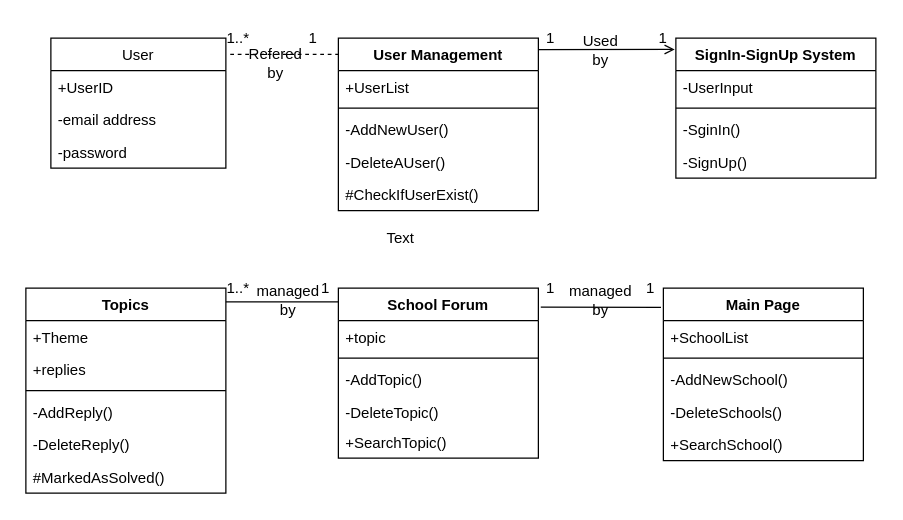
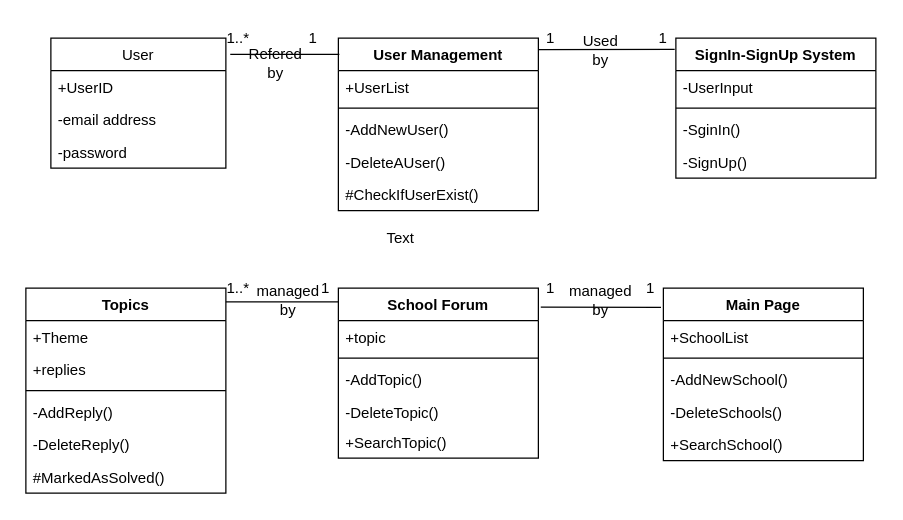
  <mxCell id="0" />
  <mxCell id="1" parent="0" />
  <mxCell id="2" value="SignIn-SignUp System" style="swimlane;fontStyle=1;align=center;verticalAlign=top;childLayout=stackLayout;horizontal=1;startSize=26;horizontalStack=0;resizeParent=1;resizeParentMax=0;resizeLast=0;collapsible=1;marginBottom=0;" parent="1" vertex="1"><mxGeometry x="540" y="30" width="160" height="112" as="geometry" /></mxCell>
  <mxCell id="3" value="-UserInput" style="text;strokeColor=none;fillColor=none;align=left;verticalAlign=top;spacingLeft=4;spacingRight=4;overflow=hidden;rotatable=0;points=[[0,0.5],[1,0.5]];portConstraint=eastwest;" parent="2" vertex="1"><mxGeometry y="26" width="160" height="26" as="geometry" /></mxCell>
  <mxCell id="4" value="" style="line;strokeWidth=1;fillColor=none;align=left;verticalAlign=middle;spacingTop=-1;spacingLeft=3;spacingRight=3;rotatable=0;labelPosition=right;points=[];portConstraint=eastwest;" parent="2" vertex="1"><mxGeometry y="52" width="160" height="8" as="geometry" /></mxCell>
  <mxCell id="5" value="-SginIn()" style="text;strokeColor=none;fillColor=none;align=left;verticalAlign=top;spacingLeft=4;spacingRight=4;overflow=hidden;rotatable=0;points=[[0,0.5],[1,0.5]];portConstraint=eastwest;" parent="2" vertex="1"><mxGeometry y="60" width="160" height="26" as="geometry" /></mxCell>
  <mxCell id="6" value="-SignUp()" style="text;strokeColor=none;fillColor=none;align=left;verticalAlign=top;spacingLeft=4;spacingRight=4;overflow=hidden;rotatable=0;points=[[0,0.5],[1,0.5]];portConstraint=eastwest;" parent="2" vertex="1"><mxGeometry y="86" width="160" height="26" as="geometry" /></mxCell>
  <mxCell id="7" value="User Management" style="swimlane;fontStyle=1;align=center;verticalAlign=top;childLayout=stackLayout;horizontal=1;startSize=26;horizontalStack=0;resizeParent=1;resizeParentMax=0;resizeLast=0;collapsible=1;marginBottom=0;" parent="1" vertex="1"><mxGeometry x="270" y="30" width="160" height="138" as="geometry" /></mxCell>
  <mxCell id="8" value="+UserList" style="text;strokeColor=none;fillColor=none;align=left;verticalAlign=top;spacingLeft=4;spacingRight=4;overflow=hidden;rotatable=0;points=[[0,0.5],[1,0.5]];portConstraint=eastwest;" parent="7" vertex="1"><mxGeometry y="26" width="160" height="26" as="geometry" /></mxCell>
  <mxCell id="9" value="" style="line;strokeWidth=1;fillColor=none;align=left;verticalAlign=middle;spacingTop=-1;spacingLeft=3;spacingRight=3;rotatable=0;labelPosition=right;points=[];portConstraint=eastwest;" parent="7" vertex="1"><mxGeometry y="52" width="160" height="8" as="geometry" /></mxCell>
  <mxCell id="10" value="-AddNewUser()&#10;" style="text;strokeColor=none;fillColor=none;align=left;verticalAlign=top;spacingLeft=4;spacingRight=4;overflow=hidden;rotatable=0;points=[[0,0.5],[1,0.5]];portConstraint=eastwest;" parent="7" vertex="1"><mxGeometry y="60" width="160" height="26" as="geometry" /></mxCell>
  <mxCell id="11" value="-DeleteAUser()&#10;&#10;" style="text;strokeColor=none;fillColor=none;align=left;verticalAlign=top;spacingLeft=4;spacingRight=4;overflow=hidden;rotatable=0;points=[[0,0.5],[1,0.5]];portConstraint=eastwest;" parent="7" vertex="1"><mxGeometry y="86" width="160" height="26" as="geometry" /></mxCell>
  <mxCell id="12" value="#CheckIfUserExist()" style="text;strokeColor=none;fillColor=none;align=left;verticalAlign=top;spacingLeft=4;spacingRight=4;overflow=hidden;rotatable=0;points=[[0,0.5],[1,0.5]];portConstraint=eastwest;" parent="7" vertex="1"><mxGeometry y="112" width="160" height="26" as="geometry" /></mxCell>
  <mxCell id="13" value="User" style="swimlane;fontStyle=0;childLayout=stackLayout;horizontal=1;startSize=26;fillColor=none;horizontalStack=0;resizeParent=1;resizeParentMax=0;resizeLast=0;collapsible=1;marginBottom=0;" parent="1" vertex="1"><mxGeometry x="40" y="30" width="140" height="104" as="geometry"><mxRectangle x="450" y="260" width="60" height="26" as="alternateBounds" /></mxGeometry></mxCell>
  <mxCell id="14" value="+UserID&#10;" style="text;strokeColor=none;fillColor=none;align=left;verticalAlign=top;spacingLeft=4;spacingRight=4;overflow=hidden;rotatable=0;points=[[0,0.5],[1,0.5]];portConstraint=eastwest;" parent="13" vertex="1"><mxGeometry y="26" width="140" height="26" as="geometry" /></mxCell>
  <mxCell id="15" value="-email address" style="text;strokeColor=none;fillColor=none;align=left;verticalAlign=top;spacingLeft=4;spacingRight=4;overflow=hidden;rotatable=0;points=[[0,0.5],[1,0.5]];portConstraint=eastwest;" parent="13" vertex="1"><mxGeometry y="52" width="140" height="26" as="geometry" /></mxCell>
  <mxCell id="16" value="-password" style="text;strokeColor=none;fillColor=none;align=left;verticalAlign=top;spacingLeft=4;spacingRight=4;overflow=hidden;rotatable=0;points=[[0,0.5],[1,0.5]];portConstraint=eastwest;" parent="13" vertex="1"><mxGeometry y="78" width="140" height="26" as="geometry" /></mxCell>
  <mxCell id="17" value="School Forum" style="swimlane;fontStyle=1;align=center;verticalAlign=top;childLayout=stackLayout;horizontal=1;startSize=26;horizontalStack=0;resizeParent=1;resizeParentMax=0;resizeLast=0;collapsible=1;marginBottom=0;" parent="1" vertex="1"><mxGeometry x="270" y="230" width="160" height="136" as="geometry" /></mxCell>
  <mxCell id="18" value="+topic" style="text;strokeColor=none;fillColor=none;align=left;verticalAlign=top;spacingLeft=4;spacingRight=4;overflow=hidden;rotatable=0;points=[[0,0.5],[1,0.5]];portConstraint=eastwest;" parent="17" vertex="1"><mxGeometry y="26" width="160" height="26" as="geometry" /></mxCell>
  <mxCell id="19" value="" style="line;strokeWidth=1;fillColor=none;align=left;verticalAlign=middle;spacingTop=-1;spacingLeft=3;spacingRight=3;rotatable=0;labelPosition=right;points=[];portConstraint=eastwest;" parent="17" vertex="1"><mxGeometry y="52" width="160" height="8" as="geometry" /></mxCell>
  <mxCell id="20" value="-AddTopic()" style="text;strokeColor=none;fillColor=none;align=left;verticalAlign=top;spacingLeft=4;spacingRight=4;overflow=hidden;rotatable=0;points=[[0,0.5],[1,0.5]];portConstraint=eastwest;" parent="17" vertex="1"><mxGeometry y="60" width="160" height="26" as="geometry" /></mxCell>
  <mxCell id="21" value="-DeleteTopic()" style="text;strokeColor=none;fillColor=none;align=left;verticalAlign=top;spacingLeft=4;spacingRight=4;overflow=hidden;rotatable=0;points=[[0,0.5],[1,0.5]];portConstraint=eastwest;" parent="17" vertex="1"><mxGeometry y="86" width="160" height="24" as="geometry" /></mxCell>
  <mxCell id="22" value="+SearchTopic()" style="text;strokeColor=none;fillColor=none;align=left;verticalAlign=top;spacingLeft=4;spacingRight=4;overflow=hidden;rotatable=0;points=[[0,0.5],[1,0.5]];portConstraint=eastwest;" parent="17" vertex="1"><mxGeometry y="110" width="160" height="26" as="geometry" /></mxCell>
  <mxCell id="23" value="Topics" style="swimlane;fontStyle=1;align=center;verticalAlign=top;childLayout=stackLayout;horizontal=1;startSize=26;horizontalStack=0;resizeParent=1;resizeParentMax=0;resizeLast=0;collapsible=1;marginBottom=0;" parent="1" vertex="1"><mxGeometry x="20" y="230" width="160" height="164" as="geometry" /></mxCell>
  <mxCell id="24" value="+Theme" style="text;strokeColor=none;fillColor=none;align=left;verticalAlign=top;spacingLeft=4;spacingRight=4;overflow=hidden;rotatable=0;points=[[0,0.5],[1,0.5]];portConstraint=eastwest;" parent="23" vertex="1"><mxGeometry y="26" width="160" height="26" as="geometry" /></mxCell>
  <mxCell id="25" value="+replies" style="text;strokeColor=none;fillColor=none;align=left;verticalAlign=top;spacingLeft=4;spacingRight=4;overflow=hidden;rotatable=0;points=[[0,0.5],[1,0.5]];portConstraint=eastwest;" parent="23" vertex="1"><mxGeometry y="52" width="160" height="26" as="geometry" /></mxCell>
  <mxCell id="26" value="" style="line;strokeWidth=1;fillColor=none;align=left;verticalAlign=middle;spacingTop=-1;spacingLeft=3;spacingRight=3;rotatable=0;labelPosition=right;points=[];portConstraint=eastwest;" parent="23" vertex="1"><mxGeometry y="78" width="160" height="8" as="geometry" /></mxCell>
  <mxCell id="27" value="-AddReply()" style="text;strokeColor=none;fillColor=none;align=left;verticalAlign=top;spacingLeft=4;spacingRight=4;overflow=hidden;rotatable=0;points=[[0,0.5],[1,0.5]];portConstraint=eastwest;" parent="23" vertex="1"><mxGeometry y="86" width="160" height="26" as="geometry" /></mxCell>
  <mxCell id="28" value="-DeleteReply()" style="text;strokeColor=none;fillColor=none;align=left;verticalAlign=top;spacingLeft=4;spacingRight=4;overflow=hidden;rotatable=0;points=[[0,0.5],[1,0.5]];portConstraint=eastwest;" parent="23" vertex="1"><mxGeometry y="112" width="160" height="26" as="geometry" /></mxCell>
  <mxCell id="29" value="#MarkedAsSolved()" style="text;strokeColor=none;fillColor=none;align=left;verticalAlign=top;spacingLeft=4;spacingRight=4;overflow=hidden;rotatable=0;points=[[0,0.5],[1,0.5]];portConstraint=eastwest;" parent="23" vertex="1"><mxGeometry y="138" width="160" height="26" as="geometry" /></mxCell>
  <mxCell id="30" value="" style="endArrow=none;html=1;" parent="1" edge="1"><mxGeometry width="50" height="50" relative="1" as="geometry"><mxPoint x="180" y="241" as="sourcePoint" /><mxPoint x="270" y="241" as="targetPoint" /></mxGeometry></mxCell>
- <mxCell id="31" value="" style="endArrow=none;html=1;exitX=1.025;exitY=0.125;exitDx=0;exitDy=0;exitPerimeter=0;entryX=0.005;entryY=0.094;entryDx=0;entryDy=0;entryPerimeter=0;dashed=1;" parent="1" source="13" target="7" edge="1"><mxGeometry width="50" height="50" relative="1" as="geometry"><mxPoint x="230" y="220" as="sourcePoint" /><mxPoint x="280" y="170" as="targetPoint" /></mxGeometry></mxCell>
+ <mxCell id="31" value="" style="endArrow=none;html=1;exitX=1.025;exitY=0.125;exitDx=0;exitDy=0;exitPerimeter=0;entryX=0.005;entryY=0.094;entryDx=0;entryDy=0;entryPerimeter=0;" parent="1" source="13" target="7" edge="1"><mxGeometry width="50" height="50" relative="1" as="geometry"><mxPoint x="230" y="220" as="sourcePoint" /><mxPoint x="280" y="170" as="targetPoint" /></mxGeometry></mxCell>
  <mxCell id="32" value="Main Page" style="swimlane;fontStyle=1;align=center;verticalAlign=top;childLayout=stackLayout;horizontal=1;startSize=26;horizontalStack=0;resizeParent=1;resizeParentMax=0;resizeLast=0;collapsible=1;marginBottom=0;" parent="1" vertex="1"><mxGeometry x="530" y="230" width="160" height="138" as="geometry" /></mxCell>
  <mxCell id="33" value="+SchoolList" style="text;strokeColor=none;fillColor=none;align=left;verticalAlign=top;spacingLeft=4;spacingRight=4;overflow=hidden;rotatable=0;points=[[0,0.5],[1,0.5]];portConstraint=eastwest;" parent="32" vertex="1"><mxGeometry y="26" width="160" height="26" as="geometry" /></mxCell>
  <mxCell id="34" value="" style="line;strokeWidth=1;fillColor=none;align=left;verticalAlign=middle;spacingTop=-1;spacingLeft=3;spacingRight=3;rotatable=0;labelPosition=right;points=[];portConstraint=eastwest;" parent="32" vertex="1"><mxGeometry y="52" width="160" height="8" as="geometry" /></mxCell>
  <mxCell id="35" value="-AddNewSchool()" style="text;strokeColor=none;fillColor=none;align=left;verticalAlign=top;spacingLeft=4;spacingRight=4;overflow=hidden;rotatable=0;points=[[0,0.5],[1,0.5]];portConstraint=eastwest;" parent="32" vertex="1"><mxGeometry y="60" width="160" height="26" as="geometry" /></mxCell>
  <mxCell id="36" value="-DeleteSchools()" style="text;strokeColor=none;fillColor=none;align=left;verticalAlign=top;spacingLeft=4;spacingRight=4;overflow=hidden;rotatable=0;points=[[0,0.5],[1,0.5]];portConstraint=eastwest;" parent="32" vertex="1"><mxGeometry y="86" width="160" height="26" as="geometry" /></mxCell>
  <mxCell id="37" value="+SearchSchool()" style="text;strokeColor=none;fillColor=none;align=left;verticalAlign=top;spacingLeft=4;spacingRight=4;overflow=hidden;rotatable=0;points=[[0,0.5],[1,0.5]];portConstraint=eastwest;" parent="32" vertex="1"><mxGeometry y="112" width="160" height="26" as="geometry" /></mxCell>
  <mxCell id="38" value="" style="endArrow=none;html=1;exitX=1.012;exitY=0.111;exitDx=0;exitDy=0;exitPerimeter=0;entryX=-0.012;entryY=0.111;entryDx=0;entryDy=0;entryPerimeter=0;" parent="1" source="17" target="32" edge="1"><mxGeometry width="50" height="50" relative="1" as="geometry"><mxPoint x="460" y="220" as="sourcePoint" /><mxPoint x="510" y="170" as="targetPoint" /></mxGeometry></mxCell>
- <mxCell id="39" value="" style="endArrow=open;html=1;entryX=-0.006;entryY=0.081;entryDx=0;entryDy=0;entryPerimeter=0;exitX=1.001;exitY=0.066;exitDx=0;exitDy=0;exitPerimeter=0;" parent="1" source="7" target="2" edge="1"><mxGeometry width="50" height="50" relative="1" as="geometry"><mxPoint x="300" y="140" as="sourcePoint" /><mxPoint x="350" y="90" as="targetPoint" /></mxGeometry></mxCell>
+ <mxCell id="39" value="" style="endArrow=none;html=1;entryX=-0.006;entryY=0.081;entryDx=0;entryDy=0;entryPerimeter=0;exitX=1.001;exitY=0.066;exitDx=0;exitDy=0;exitPerimeter=0;" parent="1" source="7" target="2" edge="1"><mxGeometry width="50" height="50" relative="1" as="geometry"><mxPoint x="300" y="140" as="sourcePoint" /><mxPoint x="350" y="90" as="targetPoint" /></mxGeometry></mxCell>
  <mxCell id="40" value="1..*" style="text;html=1;strokeColor=none;fillColor=none;align=center;verticalAlign=middle;whiteSpace=wrap;rounded=0;" parent="1" vertex="1"><mxGeometry x="170" y="20" width="40" height="20" as="geometry" /></mxCell>
  <mxCell id="41" value="1" style="text;html=1;strokeColor=none;fillColor=none;align=center;verticalAlign=middle;whiteSpace=wrap;rounded=0;" parent="1" vertex="1"><mxGeometry x="230" y="20" width="40" height="20" as="geometry" /></mxCell>
  <mxCell id="42" value="Text" style="text;html=1;strokeColor=none;fillColor=none;align=center;verticalAlign=middle;whiteSpace=wrap;rounded=0;" parent="1" vertex="1"><mxGeometry x="300" y="180" width="40" height="20" as="geometry" /></mxCell>
  <mxCell id="43" value="1..*" style="text;html=1;strokeColor=none;fillColor=none;align=center;verticalAlign=middle;whiteSpace=wrap;rounded=0;" parent="1" vertex="1"><mxGeometry x="170" y="220" width="40" height="20" as="geometry" /></mxCell>
  <mxCell id="44" value="1" style="text;html=1;strokeColor=none;fillColor=none;align=center;verticalAlign=middle;whiteSpace=wrap;rounded=0;" parent="1" vertex="1"><mxGeometry x="240" y="220" width="40" height="20" as="geometry" /></mxCell>
  <mxCell id="45" value="1" style="text;html=1;strokeColor=none;fillColor=none;align=center;verticalAlign=middle;whiteSpace=wrap;rounded=0;" parent="1" vertex="1"><mxGeometry x="420" y="20" width="40" height="20" as="geometry" /></mxCell>
  <mxCell id="46" value="1" style="text;html=1;strokeColor=none;fillColor=none;align=center;verticalAlign=middle;whiteSpace=wrap;rounded=0;" parent="1" vertex="1"><mxGeometry x="510" y="20" width="40" height="20" as="geometry" /></mxCell>
  <mxCell id="47" value="Used by" style="text;html=1;strokeColor=none;fillColor=none;align=center;verticalAlign=middle;whiteSpace=wrap;rounded=0;" parent="1" vertex="1"><mxGeometry x="460" y="30" width="40" height="20" as="geometry" /></mxCell>
  <mxCell id="48" value="Refered by" style="text;html=1;strokeColor=none;fillColor=none;align=center;verticalAlign=middle;whiteSpace=wrap;rounded=0;" parent="1" vertex="1"><mxGeometry x="200" y="40" width="40" height="20" as="geometry" /></mxCell>
  <mxCell id="49" value="managed by" style="text;html=1;strokeColor=none;fillColor=none;align=center;verticalAlign=middle;whiteSpace=wrap;rounded=0;" parent="1" vertex="1"><mxGeometry x="210" y="230" width="40" height="20" as="geometry" /></mxCell>
  <mxCell id="50" value="managed by" style="text;html=1;strokeColor=none;fillColor=none;align=center;verticalAlign=middle;whiteSpace=wrap;rounded=0;" parent="1" vertex="1"><mxGeometry x="460" y="230" width="40" height="20" as="geometry" /></mxCell>
  <mxCell id="51" value="1" style="text;html=1;strokeColor=none;fillColor=none;align=center;verticalAlign=middle;whiteSpace=wrap;rounded=0;" parent="1" vertex="1"><mxGeometry x="420" y="220" width="40" height="20" as="geometry" /></mxCell>
  <mxCell id="52" value="1" style="text;html=1;strokeColor=none;fillColor=none;align=center;verticalAlign=middle;whiteSpace=wrap;rounded=0;" parent="1" vertex="1"><mxGeometry x="500" y="220" width="40" height="20" as="geometry" /></mxCell>
